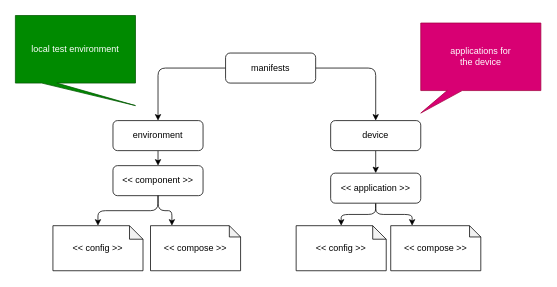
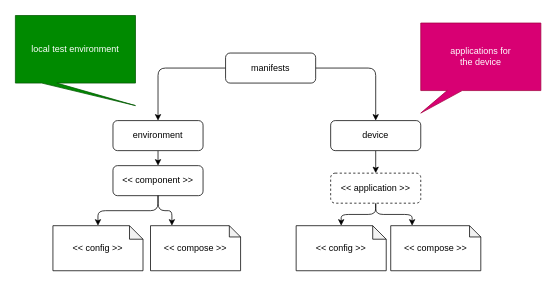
  <mxCell id="0" />
  <mxCell id="1" parent="0" />
  <mxCell id="2" value="No" style="edgeStyle=orthogonalEdgeStyle;rounded=0;html=1;jettySize=auto;orthogonalLoop=1;fontSize=11;endArrow=block;endFill=0;endSize=8;strokeWidth=1;shadow=0;labelBackgroundColor=none;" parent="1" edge="1"><mxGeometry y="10" relative="1" as="geometry"><mxPoint as="offset" /><mxPoint x="310" y="160" as="sourcePoint" /></mxGeometry></mxCell>
  <mxCell id="3" style="edgeStyle=orthogonalEdgeStyle;html=1;entryX=0.5;entryY=0;entryDx=0;entryDy=0;" edge="1" parent="1" source="5" target="7"><mxGeometry relative="1" as="geometry" /></mxCell>
  <mxCell id="4" style="edgeStyle=orthogonalEdgeStyle;html=1;entryX=0.5;entryY=0;entryDx=0;entryDy=0;" edge="1" parent="1" source="5" target="9"><mxGeometry relative="1" as="geometry" /></mxCell>
  <mxCell id="5" value="manifests" style="rounded=1;whiteSpace=wrap;html=1;fontSize=12;glass=0;strokeWidth=1;shadow=0;" vertex="1" parent="1"><mxGeometry x="300" y="70" width="120" height="40" as="geometry" /></mxCell>
  <mxCell id="6" style="edgeStyle=orthogonalEdgeStyle;html=1;" edge="1" parent="1" source="7" target="17"><mxGeometry relative="1" as="geometry" /></mxCell>
  <mxCell id="7" value="environment" style="rounded=1;whiteSpace=wrap;html=1;fontSize=12;glass=0;strokeWidth=1;shadow=0;" vertex="1" parent="1"><mxGeometry x="150" y="160" width="120" height="40" as="geometry" /></mxCell>
  <mxCell id="8" style="edgeStyle=orthogonalEdgeStyle;html=1;entryX=0.5;entryY=0;entryDx=0;entryDy=0;" edge="1" parent="1" source="9" target="12"><mxGeometry relative="1" as="geometry" /></mxCell>
  <mxCell id="9" value="device" style="rounded=1;whiteSpace=wrap;html=1;fontSize=12;glass=0;strokeWidth=1;shadow=0;" vertex="1" parent="1"><mxGeometry x="440" y="160" width="120" height="40" as="geometry" /></mxCell>
  <mxCell id="10" style="edgeStyle=orthogonalEdgeStyle;html=1;entryX=0.5;entryY=0;entryDx=0;entryDy=0;entryPerimeter=0;" edge="1" parent="1" source="12" target="14"><mxGeometry relative="1" as="geometry" /></mxCell>
  <mxCell id="11" style="edgeStyle=orthogonalEdgeStyle;html=1;entryX=0;entryY=0;entryDx=28.5;entryDy=0;entryPerimeter=0;" edge="1" parent="1" source="12" target="13"><mxGeometry relative="1" as="geometry" /></mxCell>
- <mxCell id="12" value="&amp;lt;&amp;lt; application &amp;gt;&amp;gt;" style="rounded=1;whiteSpace=wrap;html=1;fontSize=12;glass=0;strokeWidth=1;shadow=0;" vertex="1" parent="1"><mxGeometry x="440" y="230" width="120" height="40" as="geometry" /></mxCell>
+ <mxCell id="12" value="&amp;lt;&amp;lt; application &amp;gt;&amp;gt;" style="rounded=1;whiteSpace=wrap;html=1;fontSize=12;glass=0;strokeWidth=1;shadow=0;dashed=1;" vertex="1" parent="1"><mxGeometry x="440" y="230" width="120" height="40" as="geometry" /></mxCell>
  <mxCell id="13" value="&amp;lt;&amp;lt; compose &amp;gt;&amp;gt;" style="shape=note;whiteSpace=wrap;html=1;backgroundOutline=1;darkOpacity=0.05;size=15;" vertex="1" parent="1"><mxGeometry x="520" y="300" width="120" height="60" as="geometry" /></mxCell>
  <mxCell id="14" value="&amp;lt;&amp;lt; config &amp;gt;&amp;gt;" style="shape=note;whiteSpace=wrap;html=1;backgroundOutline=1;darkOpacity=0.05;size=18;" vertex="1" parent="1"><mxGeometry x="394" y="300" width="120" height="60" as="geometry" /></mxCell>
  <mxCell id="15" value="local test environment" style="shape=callout;whiteSpace=wrap;html=1;perimeter=calloutPerimeter;size=30;position=0.22;position2=1;fillColor=#008a00;fontColor=#ffffff;strokeColor=#005700;" vertex="1" parent="1"><mxGeometry x="20" y="20" width="160" height="120" as="geometry" /></mxCell>
  <mxCell id="16" value="applications for&lt;br&gt;the device" style="shape=callout;whiteSpace=wrap;html=1;perimeter=calloutPerimeter;size=30;position=0.22;position2=0;fillColor=#d80073;fontColor=#ffffff;strokeColor=#A50040;" vertex="1" parent="1"><mxGeometry x="560" y="30" width="160" height="120" as="geometry" /></mxCell>
  <mxCell id="17" value="&amp;lt;&amp;lt; component &amp;gt;&amp;gt;" style="rounded=1;whiteSpace=wrap;html=1;fontSize=12;glass=0;strokeWidth=1;shadow=0;" vertex="1" parent="1"><mxGeometry x="150" y="220" width="120" height="40" as="geometry" /></mxCell>
  <mxCell id="18" style="edgeStyle=orthogonalEdgeStyle;html=1;entryX=0.5;entryY=0;entryDx=0;entryDy=0;entryPerimeter=0;exitX=0.5;exitY=1;exitDx=0;exitDy=0;" edge="1" parent="1" target="21" source="17"><mxGeometry relative="1" as="geometry"><mxPoint x="140" y="300" as="sourcePoint" /></mxGeometry></mxCell>
  <mxCell id="19" style="edgeStyle=orthogonalEdgeStyle;html=1;entryX=0;entryY=0;entryDx=28.5;entryDy=0;entryPerimeter=0;exitX=0.5;exitY=1;exitDx=0;exitDy=0;" edge="1" parent="1" target="20" source="17"><mxGeometry relative="1" as="geometry"><mxPoint x="140" y="300" as="sourcePoint" /></mxGeometry></mxCell>
  <mxCell id="20" value="&amp;lt;&amp;lt; compose &amp;gt;&amp;gt;" style="shape=note;whiteSpace=wrap;html=1;backgroundOutline=1;darkOpacity=0.05;size=15;" vertex="1" parent="1"><mxGeometry x="200" y="300" width="120" height="60" as="geometry" /></mxCell>
  <mxCell id="21" value="&amp;lt;&amp;lt; config &amp;gt;&amp;gt;" style="shape=note;whiteSpace=wrap;html=1;backgroundOutline=1;darkOpacity=0.05;size=18;" vertex="1" parent="1"><mxGeometry x="70" y="300" width="120" height="60" as="geometry" /></mxCell>
